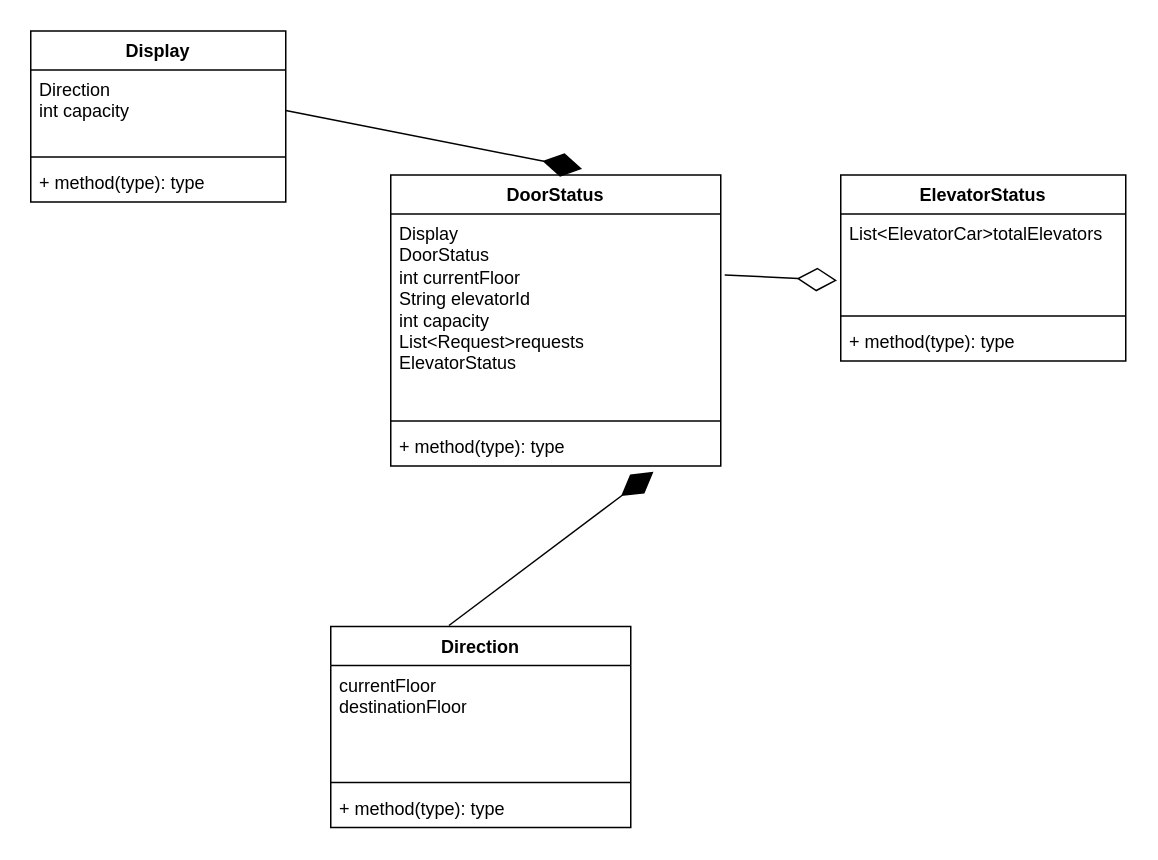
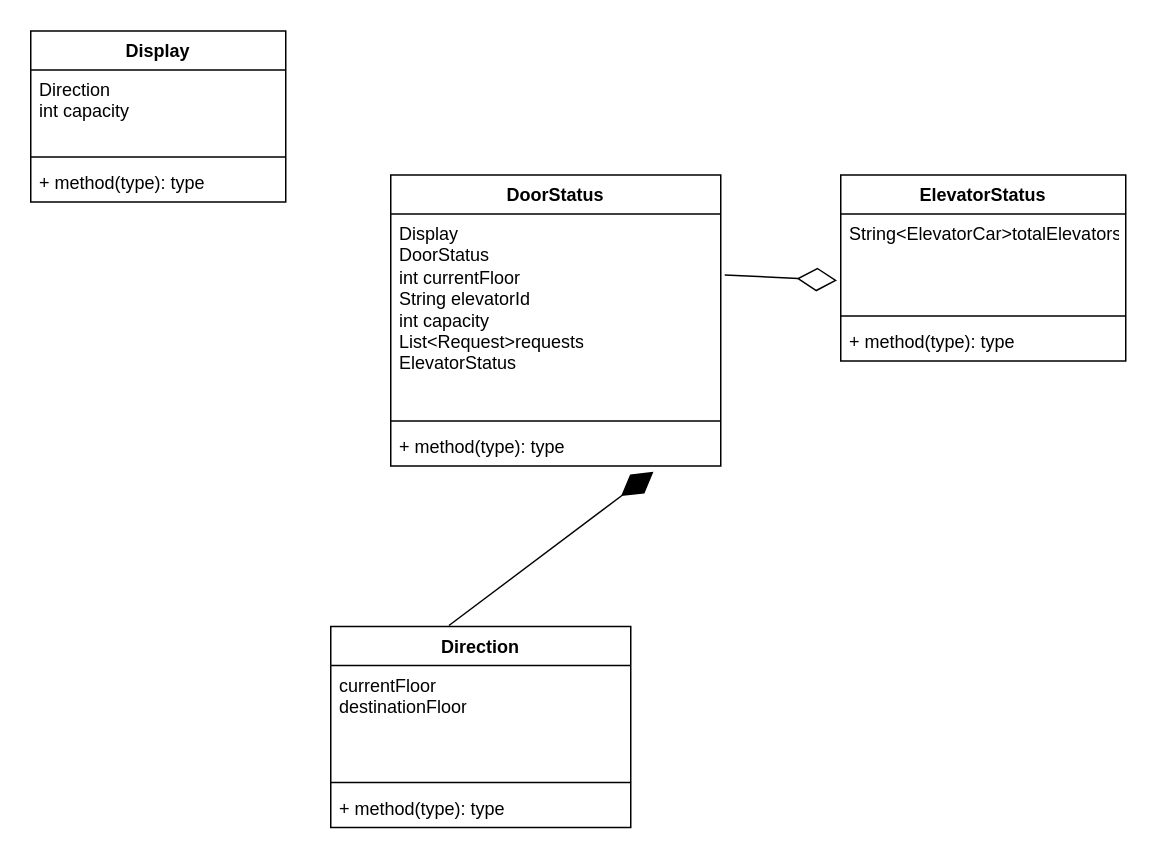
  <mxCell id="0" />
  <mxCell id="1" parent="0" />
  <mxCell id="2" value="DoorStatus" style="swimlane;fontStyle=1;align=center;verticalAlign=top;childLayout=stackLayout;horizontal=1;startSize=26;horizontalStack=0;resizeParent=1;resizeParentMax=0;resizeLast=0;collapsible=1;marginBottom=0;whiteSpace=wrap;html=1;" vertex="1" parent="1"><mxGeometry x="260" y="116" width="220" height="194" as="geometry" /></mxCell>
  <mxCell id="3" value="&lt;div&gt;Display&lt;/div&gt;&lt;div&gt;DoorStatus&lt;/div&gt;&lt;div&gt;int currentFloor&lt;/div&gt;&lt;div&gt;String elevatorId&lt;/div&gt;&lt;div&gt;int capacity&lt;/div&gt;&lt;div&gt;List&amp;lt;Request&amp;gt;requests&lt;/div&gt;&lt;div&gt;ElevatorStatus&lt;/div&gt;" style="text;strokeColor=none;fillColor=none;align=left;verticalAlign=top;spacingLeft=4;spacingRight=4;overflow=hidden;rotatable=0;points=[[0,0.5],[1,0.5]];portConstraint=eastwest;whiteSpace=wrap;html=1;" vertex="1" parent="2"><mxGeometry y="26" width="220" height="134" as="geometry" /></mxCell>
  <mxCell id="4" value="" style="line;strokeWidth=1;fillColor=none;align=left;verticalAlign=middle;spacingTop=-1;spacingLeft=3;spacingRight=3;rotatable=0;labelPosition=right;points=[];portConstraint=eastwest;strokeColor=inherit;" vertex="1" parent="2"><mxGeometry y="160" width="220" height="8" as="geometry" /></mxCell>
  <mxCell id="5" value="+ method(type): type" style="text;strokeColor=none;fillColor=none;align=left;verticalAlign=top;spacingLeft=4;spacingRight=4;overflow=hidden;rotatable=0;points=[[0,0.5],[1,0.5]];portConstraint=eastwest;whiteSpace=wrap;html=1;" vertex="1" parent="2"><mxGeometry y="168" width="220" height="26" as="geometry" /></mxCell>
  <mxCell id="6" value="ElevatorStatus" style="swimlane;fontStyle=1;align=center;verticalAlign=top;childLayout=stackLayout;horizontal=1;startSize=26;horizontalStack=0;resizeParent=1;resizeParentMax=0;resizeLast=0;collapsible=1;marginBottom=0;whiteSpace=wrap;html=1;" vertex="1" parent="1"><mxGeometry x="560" y="116" width="190" height="124" as="geometry" /></mxCell>
- <mxCell id="7" value="List&amp;lt;ElevatorCar&amp;gt;totalElevators" style="text;strokeColor=none;fillColor=none;align=left;verticalAlign=top;spacingLeft=4;spacingRight=4;overflow=hidden;rotatable=0;points=[[0,0.5],[1,0.5]];portConstraint=eastwest;whiteSpace=wrap;html=1;" vertex="1" parent="6"><mxGeometry y="26" width="190" height="64" as="geometry" /></mxCell>
+ <mxCell id="7" value="String&amp;lt;ElevatorCar&amp;gt;totalElevators" style="text;strokeColor=none;fillColor=none;align=left;verticalAlign=top;spacingLeft=4;spacingRight=4;overflow=hidden;rotatable=0;points=[[0,0.5],[1,0.5]];portConstraint=eastwest;whiteSpace=wrap;html=1;" vertex="1" parent="6"><mxGeometry y="26" width="190" height="64" as="geometry" /></mxCell>
  <mxCell id="8" value="" style="line;strokeWidth=1;fillColor=none;align=left;verticalAlign=middle;spacingTop=-1;spacingLeft=3;spacingRight=3;rotatable=0;labelPosition=right;points=[];portConstraint=eastwest;strokeColor=inherit;" vertex="1" parent="6"><mxGeometry y="90" width="190" height="8" as="geometry" /></mxCell>
  <mxCell id="9" value="+ method(type): type" style="text;strokeColor=none;fillColor=none;align=left;verticalAlign=top;spacingLeft=4;spacingRight=4;overflow=hidden;rotatable=0;points=[[0,0.5],[1,0.5]];portConstraint=eastwest;whiteSpace=wrap;html=1;" vertex="1" parent="6"><mxGeometry y="98" width="190" height="26" as="geometry" /></mxCell>
  <mxCell id="10" value="Direction" style="swimlane;fontStyle=1;align=center;verticalAlign=top;childLayout=stackLayout;horizontal=1;startSize=26;horizontalStack=0;resizeParent=1;resizeParentMax=0;resizeLast=0;collapsible=1;marginBottom=0;whiteSpace=wrap;html=1;" vertex="1" parent="1"><mxGeometry x="220" y="417" width="200" height="134" as="geometry" /></mxCell>
  <mxCell id="11" value="currentFloor&lt;div&gt;destinationFloor&lt;/div&gt;&lt;div&gt;&lt;br&gt;&lt;div&gt;&lt;br&gt;&lt;/div&gt;&lt;/div&gt;" style="text;strokeColor=none;fillColor=none;align=left;verticalAlign=top;spacingLeft=4;spacingRight=4;overflow=hidden;rotatable=0;points=[[0,0.5],[1,0.5]];portConstraint=eastwest;whiteSpace=wrap;html=1;" vertex="1" parent="10"><mxGeometry y="26" width="200" height="74" as="geometry" /></mxCell>
  <mxCell id="12" value="" style="line;strokeWidth=1;fillColor=none;align=left;verticalAlign=middle;spacingTop=-1;spacingLeft=3;spacingRight=3;rotatable=0;labelPosition=right;points=[];portConstraint=eastwest;strokeColor=inherit;" vertex="1" parent="10"><mxGeometry y="100" width="200" height="8" as="geometry" /></mxCell>
  <mxCell id="13" value="+ method(type): type" style="text;strokeColor=none;fillColor=none;align=left;verticalAlign=top;spacingLeft=4;spacingRight=4;overflow=hidden;rotatable=0;points=[[0,0.5],[1,0.5]];portConstraint=eastwest;whiteSpace=wrap;html=1;" vertex="1" parent="10"><mxGeometry y="108" width="200" height="26" as="geometry" /></mxCell>
  <mxCell id="14" value="Display" style="swimlane;fontStyle=1;align=center;verticalAlign=top;childLayout=stackLayout;horizontal=1;startSize=26;horizontalStack=0;resizeParent=1;resizeParentMax=0;resizeLast=0;collapsible=1;marginBottom=0;whiteSpace=wrap;html=1;" vertex="1" parent="1"><mxGeometry x="20" y="20" width="170" height="114" as="geometry" /></mxCell>
  <mxCell id="15" value="Direction&lt;div&gt;int capacity&lt;/div&gt;" style="text;strokeColor=none;fillColor=none;align=left;verticalAlign=top;spacingLeft=4;spacingRight=4;overflow=hidden;rotatable=0;points=[[0,0.5],[1,0.5]];portConstraint=eastwest;whiteSpace=wrap;html=1;" vertex="1" parent="14"><mxGeometry y="26" width="170" height="54" as="geometry" /></mxCell>
  <mxCell id="16" value="" style="line;strokeWidth=1;fillColor=none;align=left;verticalAlign=middle;spacingTop=-1;spacingLeft=3;spacingRight=3;rotatable=0;labelPosition=right;points=[];portConstraint=eastwest;strokeColor=inherit;" vertex="1" parent="14"><mxGeometry y="80" width="170" height="8" as="geometry" /></mxCell>
  <mxCell id="17" value="+ method(type): type" style="text;strokeColor=none;fillColor=none;align=left;verticalAlign=top;spacingLeft=4;spacingRight=4;overflow=hidden;rotatable=0;points=[[0,0.5],[1,0.5]];portConstraint=eastwest;whiteSpace=wrap;html=1;" vertex="1" parent="14"><mxGeometry y="88" width="170" height="26" as="geometry" /></mxCell>
- <mxCell id="18" value="" style="endArrow=diamondThin;endFill=1;endSize=24;html=1;rounded=0;entryX=0.58;entryY=-0.021;entryDx=0;entryDy=0;entryPerimeter=0;exitX=1;exitY=0.5;exitDx=0;exitDy=0;" edge="1" parent="1" source="15" target="2"><mxGeometry width="160" relative="1" as="geometry"><mxPoint x="290" y="356" as="sourcePoint" /><mxPoint x="450" y="356" as="targetPoint" /></mxGeometry></mxCell>
  <mxCell id="19" value="" style="endArrow=diamondThin;endFill=1;endSize=24;html=1;rounded=0;entryX=0.796;entryY=1.149;entryDx=0;entryDy=0;entryPerimeter=0;exitX=0.394;exitY=-0.005;exitDx=0;exitDy=0;exitPerimeter=0;" edge="1" parent="1" source="10" target="5"><mxGeometry width="160" relative="1" as="geometry"><mxPoint x="300" y="366" as="sourcePoint" /><mxPoint x="460" y="366" as="targetPoint" /></mxGeometry></mxCell>
  <mxCell id="20" value="" style="endArrow=diamondThin;endFill=0;endSize=24;html=1;rounded=0;entryX=-0.013;entryY=0.693;entryDx=0;entryDy=0;entryPerimeter=0;exitX=1.012;exitY=0.303;exitDx=0;exitDy=0;exitPerimeter=0;" edge="1" parent="1" source="3" target="7"><mxGeometry width="160" relative="1" as="geometry"><mxPoint x="300" y="366" as="sourcePoint" /><mxPoint x="460" y="366" as="targetPoint" /></mxGeometry></mxCell>
